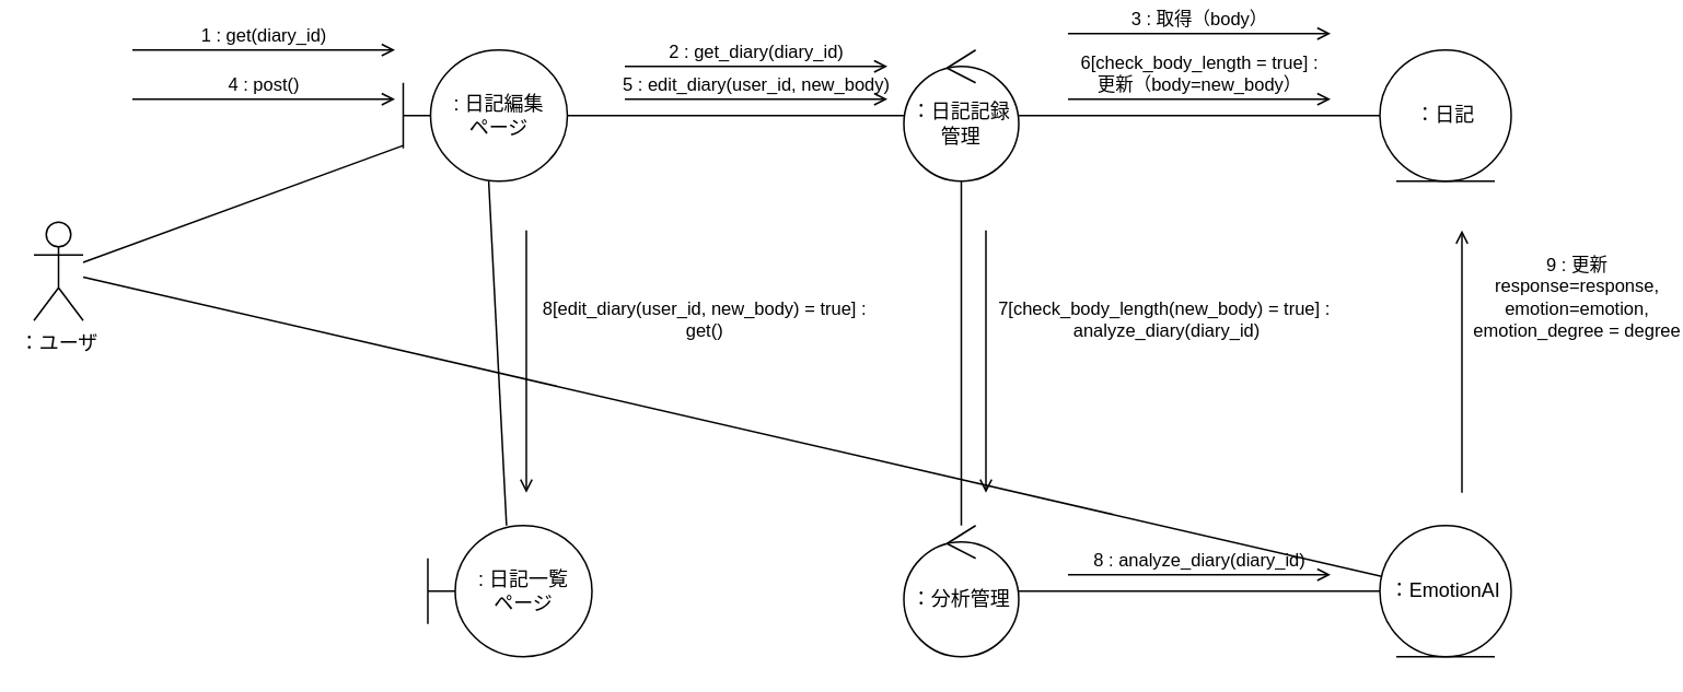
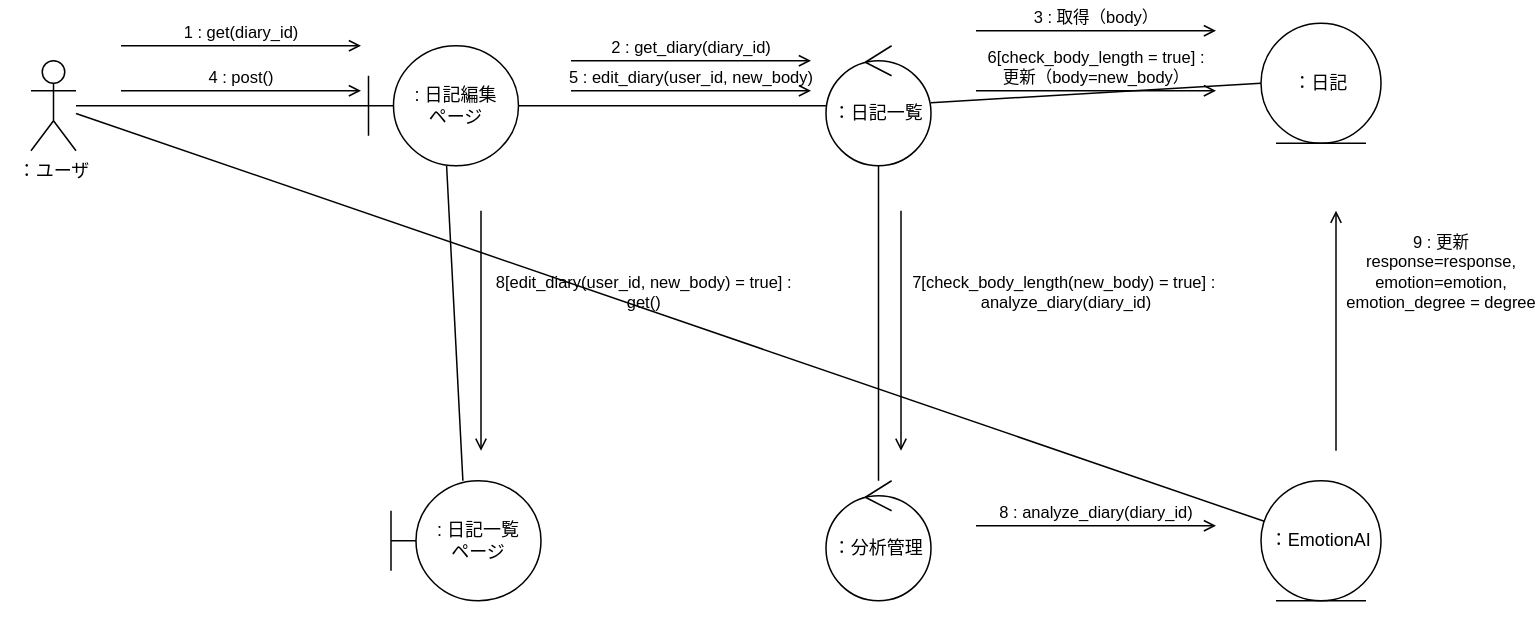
  <mxCell id="0" />
  <mxCell id="1" parent="0" />
- <mxCell id="2" value="：日記" style="ellipse;shape=umlEntity;whiteSpace=wrap;html=1;" parent="1" vertex="1"><mxGeometry x="840" y="30" width="80" height="80" as="geometry" /></mxCell>
+ <mxCell id="2" value="：日記" style="ellipse;shape=umlEntity;whiteSpace=wrap;html=1;" parent="1" vertex="1"><mxGeometry x="840" y="15" width="80" height="80" as="geometry" /></mxCell>
  <mxCell id="3" style="edgeStyle=none;html=1;entryX=0;entryY=0.5;entryDx=0;entryDy=0;endArrow=none;endFill=0;" parent="1" source="5" target="2" edge="1"><mxGeometry relative="1" as="geometry" /></mxCell>
  <mxCell id="4" style="edgeStyle=none;html=1;endArrow=none;endFill=0;" parent="1" source="5" target="18" edge="1"><mxGeometry relative="1" as="geometry" /></mxCell>
- <mxCell id="5" value="：日記記録管理" style="ellipse;shape=umlControl;whiteSpace=wrap;html=1;" parent="1" vertex="1"><mxGeometry x="550" y="30" width="70" height="80" as="geometry" /></mxCell>
+ <mxCell id="5" value="：日記一覧" style="ellipse;shape=umlControl;whiteSpace=wrap;html=1;" parent="1" vertex="1"><mxGeometry x="550" y="30" width="70" height="80" as="geometry" /></mxCell>
  <mxCell id="6" value=": 日記一覧&lt;br&gt;ページ" style="shape=umlBoundary;whiteSpace=wrap;html=1;" parent="1" vertex="1"><mxGeometry x="260" y="320" width="100" height="80" as="geometry" /></mxCell>
  <mxCell id="7" style="edgeStyle=none;html=1;endArrow=none;endFill=0;" parent="1" source="9" target="5" edge="1"><mxGeometry relative="1" as="geometry" /></mxCell>
  <mxCell id="8" style="edgeStyle=none;html=1;endArrow=none;endFill=0;" parent="1" source="9" target="6" edge="1"><mxGeometry relative="1" as="geometry" /></mxCell>
  <mxCell id="9" value=": 日記編集&lt;br&gt;ページ" style="shape=umlBoundary;whiteSpace=wrap;html=1;" parent="1" vertex="1"><mxGeometry x="245" y="30" width="100" height="80" as="geometry" /></mxCell>
  <mxCell id="10" style="edgeStyle=none;html=1;endArrow=none;endFill=0;" parent="1" source="11" target="9" edge="1"><mxGeometry relative="1" as="geometry" /></mxCell>
- <mxCell id="11" value="：ユーザ" style="shape=umlActor;verticalLabelPosition=bottom;verticalAlign=top;html=1;outlineConnect=0;" parent="1" vertex="1"><mxGeometry x="20" y="135" width="30" height="60" as="geometry" /></mxCell>
+ <mxCell id="11" value="：ユーザ" style="shape=umlActor;verticalLabelPosition=bottom;verticalAlign=top;html=1;outlineConnect=0;" parent="1" vertex="1"><mxGeometry x="20" y="40" width="30" height="60" as="geometry" /></mxCell>
  <mxCell id="12" value="1 : get(diary_id)" style="html=1;verticalAlign=bottom;labelBackgroundColor=none;endArrow=open;endFill=0;" parent="1" edge="1"><mxGeometry width="160" relative="1" as="geometry"><mxPoint x="80" y="30" as="sourcePoint" /><mxPoint x="240" y="30" as="targetPoint" /><mxPoint as="offset" /></mxGeometry></mxCell>
  <mxCell id="13" value="4 : post()" style="html=1;verticalAlign=bottom;labelBackgroundColor=none;endArrow=open;endFill=0;" parent="1" edge="1"><mxGeometry width="160" relative="1" as="geometry"><mxPoint x="80" y="60" as="sourcePoint" /><mxPoint x="240" y="60" as="targetPoint" /><mxPoint as="offset" /></mxGeometry></mxCell>
  <mxCell id="14" value="5 : edit_diary(user_id, new_body)" style="html=1;verticalAlign=bottom;labelBackgroundColor=none;endArrow=open;endFill=0;" parent="1" edge="1"><mxGeometry width="160" relative="1" as="geometry"><mxPoint x="380" y="60" as="sourcePoint" /><mxPoint x="540" y="60" as="targetPoint" /><mxPoint as="offset" /></mxGeometry></mxCell>
  <mxCell id="15" value="6[check_body_length = true] : &lt;br&gt;更新（body=new_body）" style="html=1;verticalAlign=bottom;labelBackgroundColor=none;endArrow=open;endFill=0;" parent="1" edge="1"><mxGeometry width="160" relative="1" as="geometry"><mxPoint x="650" y="60" as="sourcePoint" /><mxPoint x="810" y="60" as="targetPoint" /><mxPoint as="offset" /></mxGeometry></mxCell>
  <mxCell id="16" value="8[edit_diary(user_id, new_body) = true] :&amp;nbsp;&lt;br&gt;get()&amp;nbsp;" style="html=1;verticalAlign=bottom;labelBackgroundColor=none;endArrow=open;endFill=0;" parent="1" edge="1"><mxGeometry x="-0.125" y="110" width="160" relative="1" as="geometry"><mxPoint x="320" y="140" as="sourcePoint" /><mxPoint x="320" y="300" as="targetPoint" /><mxPoint as="offset" /></mxGeometry></mxCell>
- <mxCell id="17" style="edgeStyle=none;html=1;endArrow=none;endFill=0;" parent="1" source="18" target="21" edge="1"><mxGeometry relative="1" as="geometry" /></mxCell>
  <mxCell id="18" value="：分析管理" style="ellipse;shape=umlControl;whiteSpace=wrap;html=1;" parent="1" vertex="1"><mxGeometry x="550" y="320" width="70" height="80" as="geometry" /></mxCell>
  <mxCell id="19" value="7[check_body_length(new_body) = true] :&amp;nbsp;&lt;br&gt;analyze_diary(diary_id)" style="html=1;verticalAlign=bottom;labelBackgroundColor=none;endArrow=open;endFill=0;" parent="1" edge="1"><mxGeometry x="-0.121" y="110" width="160" relative="1" as="geometry"><mxPoint x="600" y="140" as="sourcePoint" /><mxPoint x="600" y="300" as="targetPoint" /><mxPoint as="offset" /></mxGeometry></mxCell>
  <mxCell id="20" style="edgeStyle=none;html=1;endArrow=none;endFill=0;" parent="1" source="21" target="11" edge="1"><mxGeometry relative="1" as="geometry" /></mxCell>
  <mxCell id="21" value="：EmotionAI" style="ellipse;shape=umlEntity;whiteSpace=wrap;html=1;" parent="1" vertex="1"><mxGeometry x="840" y="320" width="80" height="80" as="geometry" /></mxCell>
  <mxCell id="22" value="8 : analyze_diary(diary_id)" style="html=1;verticalAlign=bottom;labelBackgroundColor=none;endArrow=open;endFill=0;" parent="1" edge="1"><mxGeometry width="160" relative="1" as="geometry"><mxPoint x="650" y="350" as="sourcePoint" /><mxPoint x="810" y="350" as="targetPoint" /><mxPoint as="offset" /></mxGeometry></mxCell>
  <mxCell id="23" value="9 : 更新&lt;br&gt;response=response,&lt;br&gt;emotion=emotion,&lt;br&gt;emotion_degree = degree" style="html=1;verticalAlign=bottom;labelBackgroundColor=none;endArrow=open;endFill=0;" parent="1" edge="1"><mxGeometry x="0.125" y="-70" width="160" relative="1" as="geometry"><mxPoint x="890" y="300" as="sourcePoint" /><mxPoint x="890" y="140" as="targetPoint" /><mxPoint as="offset" /></mxGeometry></mxCell>
  <mxCell id="24" value="2 : get_diary(diary_id)" style="html=1;verticalAlign=bottom;labelBackgroundColor=none;endArrow=open;endFill=0;" edge="1" parent="1"><mxGeometry width="160" relative="1" as="geometry"><mxPoint x="380" y="40" as="sourcePoint" /><mxPoint x="540" y="40" as="targetPoint" /><mxPoint as="offset" /></mxGeometry></mxCell>
  <mxCell id="25" value="3 : 取得（body）" style="html=1;verticalAlign=bottom;labelBackgroundColor=none;endArrow=open;endFill=0;" edge="1" parent="1"><mxGeometry width="160" relative="1" as="geometry"><mxPoint x="650" y="20" as="sourcePoint" /><mxPoint x="810" y="20" as="targetPoint" /><mxPoint as="offset" /></mxGeometry></mxCell>
